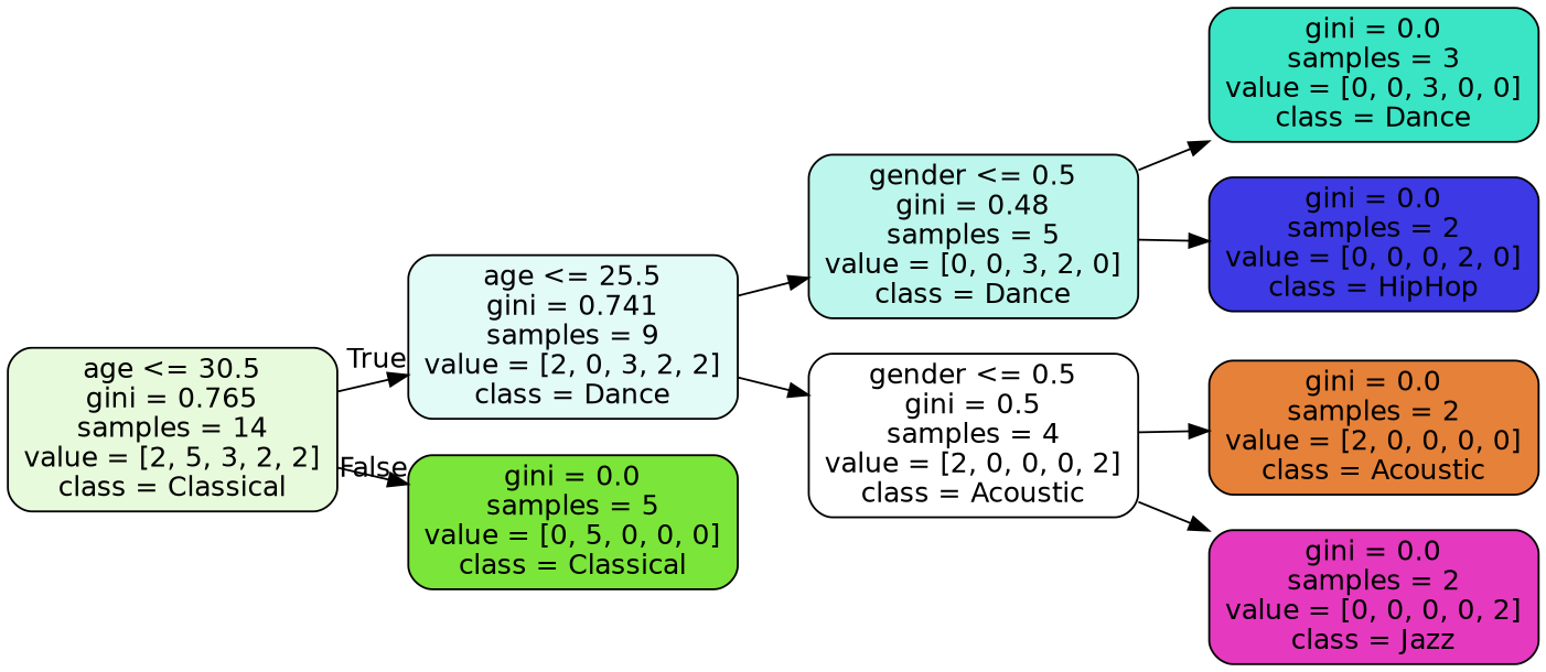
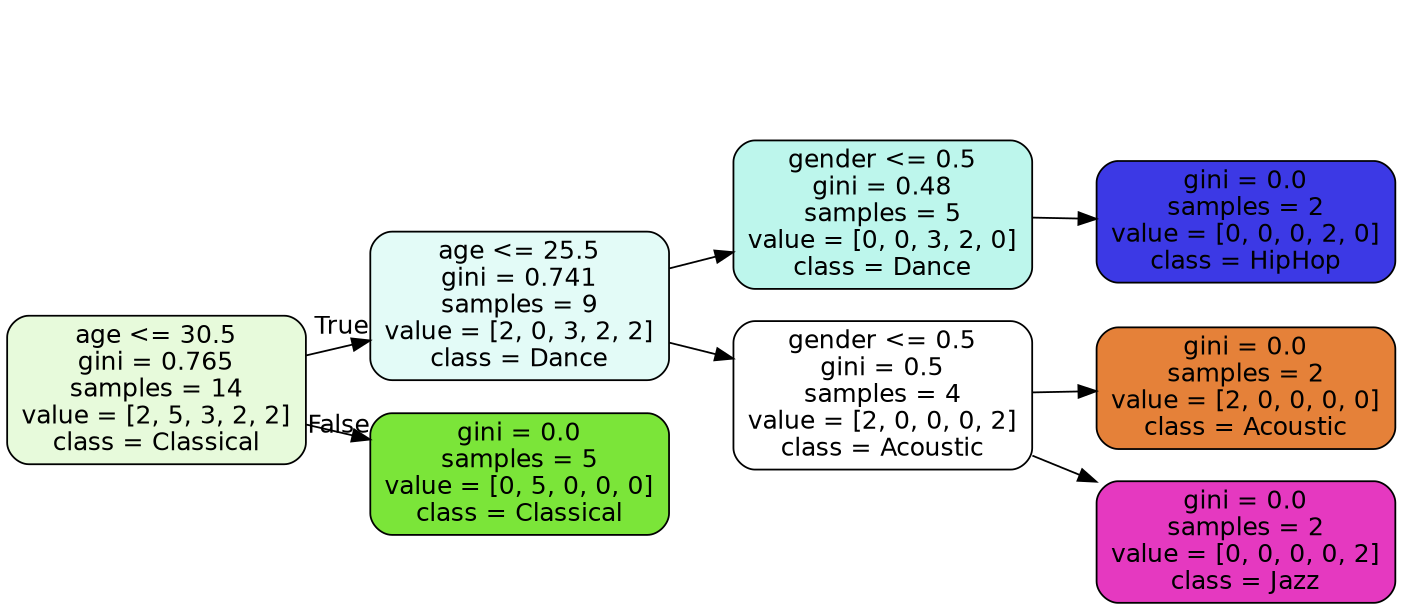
  digraph {
    rankdir=LR
    node [color=black fontname=helvetica shape=box style="filled, rounded"]
    edge [fontname=helvetica]
    n1 [fillcolor="#e7fadb" label="age <= 30.5\ngini = 0.765\nsamples = 14\nvalue = [2, 5, 3, 2, 2]\nclass = Classical"]
    n2 [fillcolor="#e3fbf7" label="age <= 25.5\ngini = 0.741\nsamples = 9\nvalue = [2, 0, 3, 2, 2]\nclass = Dance"]
    n3 [fillcolor="#7be539" label="gini = 0.0\nsamples = 5\nvalue = [0, 5, 0, 0, 0]\nclass = Classical"]
    n4 [fillcolor="#bdf6ec" label="gender <= 0.5\ngini = 0.48\nsamples = 5\nvalue = [0, 0, 3, 2, 0]\nclass = Dance"]
    n5 [fillcolor="#ffffff" label="gender <= 0.5\ngini = 0.5\nsamples = 4\nvalue = [2, 0, 0, 0, 2]\nclass = Acoustic"]
-   n6 [fillcolor="#39e5c5" label="gini = 0.0\nsamples = 3\nvalue = [0, 0, 3, 0, 0]\nclass = Dance"]
    n7 [fillcolor="#3c39e5" label="gini = 0.0\nsamples = 2\nvalue = [0, 0, 0, 2, 0]\nclass = HipHop"]
    n8 [fillcolor="#e58139" label="gini = 0.0\nsamples = 2\nvalue = [2, 0, 0, 0, 0]\nclass = Acoustic"]
    n9 [fillcolor="#e539c0" label="gini = 0.0\nsamples = 2\nvalue = [0, 0, 0, 0, 2]\nclass = Jazz"]
    n1 -> n2 [headlabel=True labelangle=45 labeldistance=2.5]
    n1 -> n3 [headlabel=False labelangle=-45 labeldistance=2.5]
    n2 -> n4
    n2 -> n5
-   n4 -> n6
    n4 -> n7
    n5 -> n8
    n5 -> n9
  }
